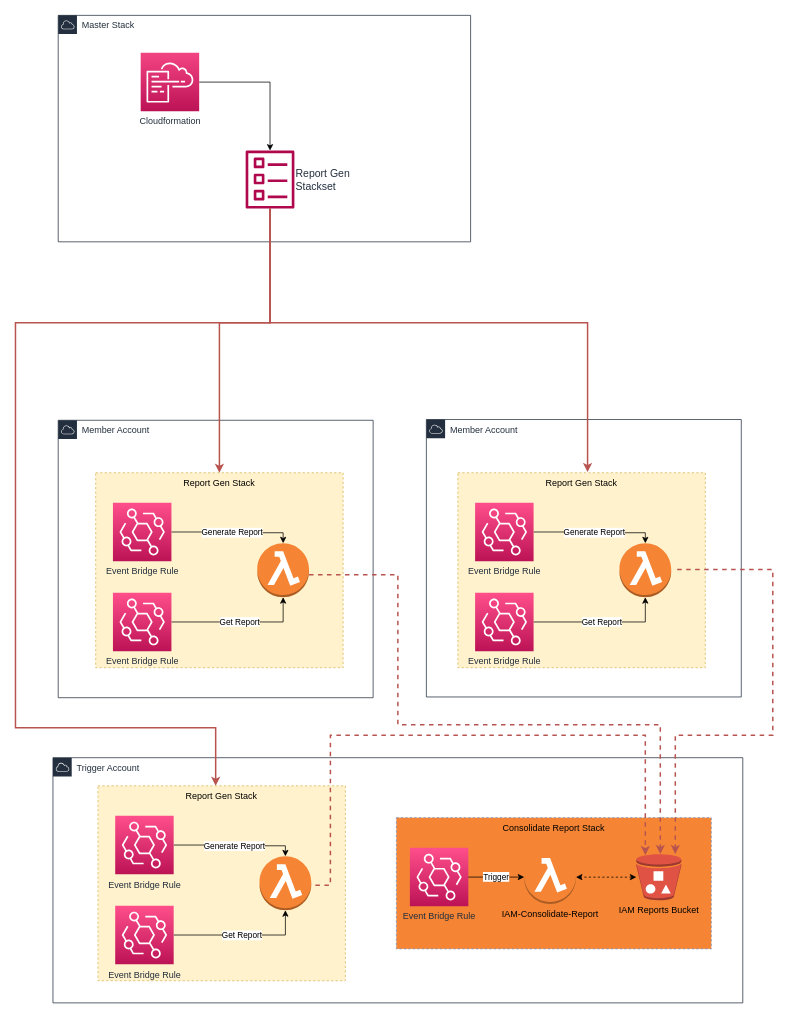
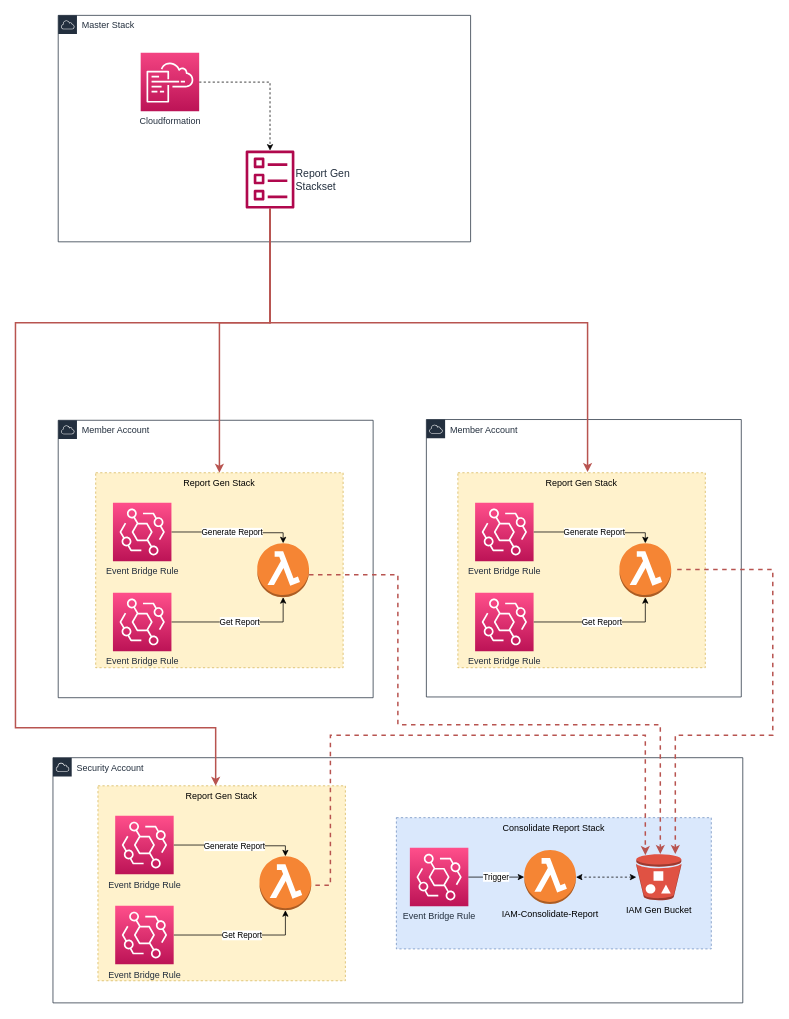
  <mxCell id="0" />
  <mxCell id="1" parent="0" />
  <mxCell id="2" value="Member Account" style="points=[[0,0],[0.25,0],[0.5,0],[0.75,0],[1,0],[1,0.25],[1,0.5],[1,0.75],[1,1],[0.75,1],[0.5,1],[0.25,1],[0,1],[0,0.75],[0,0.5],[0,0.25]];outlineConnect=0;gradientColor=none;html=1;whiteSpace=wrap;fontSize=12;fontStyle=0;container=1;pointerEvents=0;collapsible=0;recursiveResize=0;shape=mxgraph.aws4.group;grIcon=mxgraph.aws4.group_aws_cloud;strokeColor=#232F3E;fillColor=none;verticalAlign=top;align=left;spacingLeft=30;fontColor=#232F3E;dashed=0;" vertex="1" parent="1"><mxGeometry x="77" y="560" width="420" height="370" as="geometry" /></mxCell>
  <mxCell id="3" value="" style="group" vertex="1" connectable="0" parent="2"><mxGeometry x="50" y="70" width="330" height="260" as="geometry" /></mxCell>
  <mxCell id="4" value="Report Gen Stack" style="fillColor=#fff2cc;strokeColor=#d6b656;dashed=1;verticalAlign=top;fontStyle=0;" vertex="1" parent="3"><mxGeometry width="330" height="260" as="geometry" /></mxCell>
  <mxCell id="5" value="" style="outlineConnect=0;dashed=0;verticalLabelPosition=bottom;verticalAlign=top;align=center;html=1;shape=mxgraph.aws3.lambda_function;fillColor=#F58534;gradientColor=none;" vertex="1" parent="3"><mxGeometry x="215.5" y="94" width="69" height="72" as="geometry" /></mxCell>
  <mxCell id="6" value="Generate Report" style="edgeStyle=orthogonalEdgeStyle;rounded=0;orthogonalLoop=1;jettySize=auto;html=1;entryX=0.5;entryY=0;entryDx=0;entryDy=0;entryPerimeter=0;" edge="1" parent="3" source="7" target="5"><mxGeometry relative="1" as="geometry"><Array as="points"><mxPoint x="158" y="79" /><mxPoint x="250" y="80" /></Array></mxGeometry></mxCell>
  <mxCell id="7" value="Event Bridge Rule" style="sketch=0;points=[[0,0,0],[0.25,0,0],[0.5,0,0],[0.75,0,0],[1,0,0],[0,1,0],[0.25,1,0],[0.5,1,0],[0.75,1,0],[1,1,0],[0,0.25,0],[0,0.5,0],[0,0.75,0],[1,0.25,0],[1,0.5,0],[1,0.75,0]];outlineConnect=0;fontColor=#232F3E;gradientColor=#FF4F8B;gradientDirection=north;fillColor=#BC1356;strokeColor=#ffffff;dashed=0;verticalLabelPosition=bottom;verticalAlign=top;align=center;html=1;fontSize=12;fontStyle=0;aspect=fixed;shape=mxgraph.aws4.resourceIcon;resIcon=mxgraph.aws4.eventbridge;" vertex="1" parent="3"><mxGeometry x="23" y="40" width="78" height="78" as="geometry" /></mxCell>
  <mxCell id="8" value="Get Report" style="edgeStyle=orthogonalEdgeStyle;rounded=0;orthogonalLoop=1;jettySize=auto;html=1;entryX=0.5;entryY=1;entryDx=0;entryDy=0;entryPerimeter=0;fontSize=11;startArrow=none;startFill=0;strokeWidth=1;" edge="1" parent="3" source="9" target="5"><mxGeometry relative="1" as="geometry" /></mxCell>
  <mxCell id="9" value="Event Bridge Rule" style="sketch=0;points=[[0,0,0],[0.25,0,0],[0.5,0,0],[0.75,0,0],[1,0,0],[0,1,0],[0.25,1,0],[0.5,1,0],[0.75,1,0],[1,1,0],[0,0.25,0],[0,0.5,0],[0,0.75,0],[1,0.25,0],[1,0.5,0],[1,0.75,0]];outlineConnect=0;fontColor=#232F3E;gradientColor=#FF4F8B;gradientDirection=north;fillColor=#BC1356;strokeColor=#ffffff;dashed=0;verticalLabelPosition=bottom;verticalAlign=top;align=center;html=1;fontSize=12;fontStyle=0;aspect=fixed;shape=mxgraph.aws4.resourceIcon;resIcon=mxgraph.aws4.eventbridge;" vertex="1" parent="3"><mxGeometry x="23" y="160" width="78" height="78" as="geometry" /></mxCell>
- <mxCell id="10" value="Trigger Account" style="points=[[0,0],[0.25,0],[0.5,0],[0.75,0],[1,0],[1,0.25],[1,0.5],[1,0.75],[1,1],[0.75,1],[0.5,1],[0.25,1],[0,1],[0,0.75],[0,0.5],[0,0.25]];outlineConnect=0;gradientColor=none;html=1;whiteSpace=wrap;fontSize=12;fontStyle=0;container=1;pointerEvents=0;collapsible=0;recursiveResize=0;shape=mxgraph.aws4.group;grIcon=mxgraph.aws4.group_aws_cloud;strokeColor=#232F3E;fillColor=none;verticalAlign=top;align=left;spacingLeft=30;fontColor=#232F3E;dashed=0;" vertex="1" parent="1"><mxGeometry x="70" y="1010" width="920" height="327" as="geometry" /></mxCell>
+ <mxCell id="10" value="Security Account" style="points=[[0,0],[0.25,0],[0.5,0],[0.75,0],[1,0],[1,0.25],[1,0.5],[1,0.75],[1,1],[0.75,1],[0.5,1],[0.25,1],[0,1],[0,0.75],[0,0.5],[0,0.25]];outlineConnect=0;gradientColor=none;html=1;whiteSpace=wrap;fontSize=12;fontStyle=0;container=1;pointerEvents=0;collapsible=0;recursiveResize=0;shape=mxgraph.aws4.group;grIcon=mxgraph.aws4.group_aws_cloud;strokeColor=#232F3E;fillColor=none;verticalAlign=top;align=left;spacingLeft=30;fontColor=#232F3E;dashed=0;" vertex="1" parent="1"><mxGeometry x="70" y="1010" width="920" height="327" as="geometry" /></mxCell>
  <mxCell id="11" value="" style="group;fontStyle=1" vertex="1" connectable="0" parent="10"><mxGeometry x="60" y="37.5" width="330" height="260" as="geometry" /></mxCell>
  <mxCell id="12" value="Report Gen Stack" style="fillColor=#fff2cc;strokeColor=#d6b656;dashed=1;verticalAlign=top;fontStyle=0;" vertex="1" parent="11"><mxGeometry width="330" height="260" as="geometry" /></mxCell>
  <mxCell id="13" value="" style="outlineConnect=0;dashed=0;verticalLabelPosition=bottom;verticalAlign=top;align=center;html=1;shape=mxgraph.aws3.lambda_function;fillColor=#F58534;gradientColor=none;" vertex="1" parent="11"><mxGeometry x="215.5" y="94" width="69" height="72" as="geometry" /></mxCell>
  <mxCell id="14" value="Generate Report" style="edgeStyle=orthogonalEdgeStyle;rounded=0;orthogonalLoop=1;jettySize=auto;html=1;entryX=0.5;entryY=0;entryDx=0;entryDy=0;entryPerimeter=0;" edge="1" parent="11" source="15" target="13"><mxGeometry relative="1" as="geometry"><Array as="points"><mxPoint x="158" y="79" /><mxPoint x="250" y="80" /></Array></mxGeometry></mxCell>
  <mxCell id="15" value="Event Bridge Rule" style="sketch=0;points=[[0,0,0],[0.25,0,0],[0.5,0,0],[0.75,0,0],[1,0,0],[0,1,0],[0.25,1,0],[0.5,1,0],[0.75,1,0],[1,1,0],[0,0.25,0],[0,0.5,0],[0,0.75,0],[1,0.25,0],[1,0.5,0],[1,0.75,0]];outlineConnect=0;fontColor=#232F3E;gradientColor=#FF4F8B;gradientDirection=north;fillColor=#BC1356;strokeColor=#ffffff;dashed=0;verticalLabelPosition=bottom;verticalAlign=top;align=center;html=1;fontSize=12;fontStyle=0;aspect=fixed;shape=mxgraph.aws4.resourceIcon;resIcon=mxgraph.aws4.eventbridge;" vertex="1" parent="11"><mxGeometry x="23" y="40" width="78" height="78" as="geometry" /></mxCell>
  <mxCell id="16" value="Get Report" style="edgeStyle=orthogonalEdgeStyle;rounded=0;orthogonalLoop=1;jettySize=auto;html=1;entryX=0.5;entryY=1;entryDx=0;entryDy=0;entryPerimeter=0;fontSize=11;startArrow=none;startFill=0;strokeWidth=1;" edge="1" parent="11" source="17" target="13"><mxGeometry relative="1" as="geometry" /></mxCell>
  <mxCell id="17" value="Event Bridge Rule" style="sketch=0;points=[[0,0,0],[0.25,0,0],[0.5,0,0],[0.75,0,0],[1,0,0],[0,1,0],[0.25,1,0],[0.5,1,0],[0.75,1,0],[1,1,0],[0,0.25,0],[0,0.5,0],[0,0.75,0],[1,0.25,0],[1,0.5,0],[1,0.75,0]];outlineConnect=0;fontColor=#232F3E;gradientColor=#FF4F8B;gradientDirection=north;fillColor=#BC1356;strokeColor=#ffffff;dashed=0;verticalLabelPosition=bottom;verticalAlign=top;align=center;html=1;fontSize=12;fontStyle=0;aspect=fixed;shape=mxgraph.aws4.resourceIcon;resIcon=mxgraph.aws4.eventbridge;" vertex="1" parent="11"><mxGeometry x="23" y="160" width="78" height="78" as="geometry" /></mxCell>
  <mxCell id="18" value="" style="group" vertex="1" connectable="0" parent="10"><mxGeometry x="458" y="80" width="420" height="175" as="geometry" /></mxCell>
- <mxCell id="19" value="Consolidate Report Stack" style="fillColor=#f58534;strokeColor=#6c8ebf;dashed=1;verticalAlign=top;fontStyle=0;" vertex="1" parent="18"><mxGeometry width="420" height="175" as="geometry" /></mxCell>
- <mxCell id="20" value="IAM Reports Bucket" style="outlineConnect=0;dashed=0;verticalLabelPosition=bottom;verticalAlign=top;align=center;html=1;shape=mxgraph.aws3.bucket_with_objects;fillColor=#E05243;gradientColor=none;" vertex="1" parent="18"><mxGeometry x="320" y="48.5" width="60" height="61.5" as="geometry" /></mxCell>
+ <mxCell id="19" value="Consolidate Report Stack" style="fillColor=#dae8fc;strokeColor=#6c8ebf;dashed=1;verticalAlign=top;fontStyle=0;" vertex="1" parent="18"><mxGeometry width="420" height="175" as="geometry" /></mxCell>
+ <mxCell id="20" value="IAM Gen Bucket" style="outlineConnect=0;dashed=0;verticalLabelPosition=bottom;verticalAlign=top;align=center;html=1;shape=mxgraph.aws3.bucket_with_objects;fillColor=#E05243;gradientColor=none;" vertex="1" parent="18"><mxGeometry x="320" y="48.5" width="60" height="61.5" as="geometry" /></mxCell>
  <mxCell id="21" value="IAM-Consolidate-Report" style="outlineConnect=0;dashed=0;verticalLabelPosition=bottom;verticalAlign=top;align=center;html=1;shape=mxgraph.aws3.lambda_function;fillColor=#F58534;gradientColor=none;" vertex="1" parent="18"><mxGeometry x="170.5" y="43.25" width="69" height="72" as="geometry" /></mxCell>
  <mxCell id="22" value="Event Bridge Rule" style="sketch=0;points=[[0,0,0],[0.25,0,0],[0.5,0,0],[0.75,0,0],[1,0,0],[0,1,0],[0.25,1,0],[0.5,1,0],[0.75,1,0],[1,1,0],[0,0.25,0],[0,0.5,0],[0,0.75,0],[1,0.25,0],[1,0.5,0],[1,0.75,0]];outlineConnect=0;fontColor=#232F3E;gradientColor=#FF4F8B;gradientDirection=north;fillColor=#BC1356;strokeColor=#ffffff;dashed=0;verticalLabelPosition=bottom;verticalAlign=top;align=center;html=1;fontSize=12;fontStyle=0;aspect=fixed;shape=mxgraph.aws4.resourceIcon;resIcon=mxgraph.aws4.eventbridge;" vertex="1" parent="18"><mxGeometry x="18" y="40.25" width="78" height="78" as="geometry" /></mxCell>
  <mxCell id="23" style="edgeStyle=orthogonalEdgeStyle;rounded=0;orthogonalLoop=1;jettySize=auto;html=1;startArrow=classic;startFill=1;dashed=1;" edge="1" parent="18" source="20" target="21"><mxGeometry relative="1" as="geometry" /></mxCell>
  <mxCell id="24" value="Trigger" style="edgeStyle=orthogonalEdgeStyle;rounded=0;orthogonalLoop=1;jettySize=auto;html=1;entryX=0;entryY=0.5;entryDx=0;entryDy=0;entryPerimeter=0;" edge="1" parent="18" source="22" target="21"><mxGeometry relative="1" as="geometry" /></mxCell>
  <mxCell id="25" style="edgeStyle=orthogonalEdgeStyle;rounded=0;orthogonalLoop=1;jettySize=auto;html=1;dashed=1;startArrow=none;startFill=0;fillColor=#f8cecc;strokeColor=#b85450;strokeWidth=2;" edge="1" parent="10"><mxGeometry relative="1" as="geometry"><mxPoint x="350" y="170" as="sourcePoint" /><mxPoint x="790" y="130" as="targetPoint" /><Array as="points"><mxPoint x="370" y="170" /><mxPoint x="370" y="-30" /><mxPoint x="790" y="-30" /></Array></mxGeometry></mxCell>
  <mxCell id="26" value="Member Account" style="points=[[0,0],[0.25,0],[0.5,0],[0.75,0],[1,0],[1,0.25],[1,0.5],[1,0.75],[1,1],[0.75,1],[0.5,1],[0.25,1],[0,1],[0,0.75],[0,0.5],[0,0.25]];outlineConnect=0;gradientColor=none;html=1;whiteSpace=wrap;fontSize=12;fontStyle=0;container=1;pointerEvents=0;collapsible=0;recursiveResize=0;shape=mxgraph.aws4.group;grIcon=mxgraph.aws4.group_aws_cloud;strokeColor=#232F3E;fillColor=none;verticalAlign=top;align=left;spacingLeft=30;fontColor=#232F3E;dashed=0;" vertex="1" parent="1"><mxGeometry x="568" y="559" width="420" height="370" as="geometry" /></mxCell>
  <mxCell id="27" value="" style="group" vertex="1" connectable="0" parent="26"><mxGeometry x="42" y="71" width="330" height="260" as="geometry" /></mxCell>
  <mxCell id="28" value="Report Gen Stack" style="fillColor=#fff2cc;strokeColor=#d6b656;dashed=1;verticalAlign=top;fontStyle=0;" vertex="1" parent="27"><mxGeometry width="330" height="260" as="geometry" /></mxCell>
  <mxCell id="29" value="" style="outlineConnect=0;dashed=0;verticalLabelPosition=bottom;verticalAlign=top;align=center;html=1;shape=mxgraph.aws3.lambda_function;fillColor=#F58534;gradientColor=none;" vertex="1" parent="27"><mxGeometry x="215.5" y="94" width="69" height="72" as="geometry" /></mxCell>
  <mxCell id="30" value="Generate Report" style="edgeStyle=orthogonalEdgeStyle;rounded=0;orthogonalLoop=1;jettySize=auto;html=1;entryX=0.5;entryY=0;entryDx=0;entryDy=0;entryPerimeter=0;" edge="1" parent="27" source="31" target="29"><mxGeometry relative="1" as="geometry"><Array as="points"><mxPoint x="158" y="79" /><mxPoint x="250" y="80" /></Array></mxGeometry></mxCell>
  <mxCell id="31" value="Event Bridge Rule" style="sketch=0;points=[[0,0,0],[0.25,0,0],[0.5,0,0],[0.75,0,0],[1,0,0],[0,1,0],[0.25,1,0],[0.5,1,0],[0.75,1,0],[1,1,0],[0,0.25,0],[0,0.5,0],[0,0.75,0],[1,0.25,0],[1,0.5,0],[1,0.75,0]];outlineConnect=0;fontColor=#232F3E;gradientColor=#FF4F8B;gradientDirection=north;fillColor=#BC1356;strokeColor=#ffffff;dashed=0;verticalLabelPosition=bottom;verticalAlign=top;align=center;html=1;fontSize=12;fontStyle=0;aspect=fixed;shape=mxgraph.aws4.resourceIcon;resIcon=mxgraph.aws4.eventbridge;" vertex="1" parent="27"><mxGeometry x="23" y="40" width="78" height="78" as="geometry" /></mxCell>
  <mxCell id="32" value="Get Report" style="edgeStyle=orthogonalEdgeStyle;rounded=0;orthogonalLoop=1;jettySize=auto;html=1;entryX=0.5;entryY=1;entryDx=0;entryDy=0;entryPerimeter=0;fontSize=11;startArrow=none;startFill=0;strokeWidth=1;" edge="1" parent="27" source="33" target="29"><mxGeometry relative="1" as="geometry" /></mxCell>
  <mxCell id="33" value="Event Bridge Rule" style="sketch=0;points=[[0,0,0],[0.25,0,0],[0.5,0,0],[0.75,0,0],[1,0,0],[0,1,0],[0.25,1,0],[0.5,1,0],[0.75,1,0],[1,1,0],[0,0.25,0],[0,0.5,0],[0,0.75,0],[1,0.25,0],[1,0.5,0],[1,0.75,0]];outlineConnect=0;fontColor=#232F3E;gradientColor=#FF4F8B;gradientDirection=north;fillColor=#BC1356;strokeColor=#ffffff;dashed=0;verticalLabelPosition=bottom;verticalAlign=top;align=center;html=1;fontSize=12;fontStyle=0;aspect=fixed;shape=mxgraph.aws4.resourceIcon;resIcon=mxgraph.aws4.eventbridge;" vertex="1" parent="27"><mxGeometry x="23" y="160" width="78" height="78" as="geometry" /></mxCell>
  <mxCell id="34" value="Master Stack" style="points=[[0,0],[0.25,0],[0.5,0],[0.75,0],[1,0],[1,0.25],[1,0.5],[1,0.75],[1,1],[0.75,1],[0.5,1],[0.25,1],[0,1],[0,0.75],[0,0.5],[0,0.25]];outlineConnect=0;gradientColor=none;html=1;whiteSpace=wrap;fontSize=12;fontStyle=0;container=1;pointerEvents=0;collapsible=0;recursiveResize=0;shape=mxgraph.aws4.group;grIcon=mxgraph.aws4.group_aws_cloud;strokeColor=#232F3E;fillColor=none;verticalAlign=top;align=left;spacingLeft=30;fontColor=#232F3E;dashed=0;" vertex="1" parent="1"><mxGeometry x="77" y="20" width="550" height="302" as="geometry" /></mxCell>
- <mxCell id="35" style="edgeStyle=orthogonalEdgeStyle;rounded=0;orthogonalLoop=1;jettySize=auto;html=1;startArrow=none;startFill=0;" edge="1" parent="34" source="36" target="37"><mxGeometry relative="1" as="geometry" /></mxCell>
+ <mxCell id="35" style="edgeStyle=orthogonalEdgeStyle;rounded=0;orthogonalLoop=1;jettySize=auto;html=1;startArrow=none;startFill=0;dashed=1;" edge="1" parent="34" source="36" target="37"><mxGeometry relative="1" as="geometry" /></mxCell>
  <mxCell id="36" value="Cloudformation" style="sketch=0;points=[[0,0,0],[0.25,0,0],[0.5,0,0],[0.75,0,0],[1,0,0],[0,1,0],[0.25,1,0],[0.5,1,0],[0.75,1,0],[1,1,0],[0,0.25,0],[0,0.5,0],[0,0.75,0],[1,0.25,0],[1,0.5,0],[1,0.75,0]];points=[[0,0,0],[0.25,0,0],[0.5,0,0],[0.75,0,0],[1,0,0],[0,1,0],[0.25,1,0],[0.5,1,0],[0.75,1,0],[1,1,0],[0,0.25,0],[0,0.5,0],[0,0.75,0],[1,0.25,0],[1,0.5,0],[1,0.75,0]];outlineConnect=0;fontColor=#232F3E;gradientColor=#F34482;gradientDirection=north;fillColor=#BC1356;strokeColor=#ffffff;dashed=0;verticalLabelPosition=bottom;verticalAlign=top;align=center;html=1;fontSize=12;fontStyle=0;aspect=fixed;shape=mxgraph.aws4.resourceIcon;resIcon=mxgraph.aws4.cloudformation;" vertex="1" parent="34"><mxGeometry x="110" y="50" width="78" height="78" as="geometry" /></mxCell>
  <mxCell id="37" value="Report Gen&lt;br style=&quot;font-size: 14px;&quot;&gt;Stackset" style="sketch=0;outlineConnect=0;fontColor=#232F3E;gradientColor=none;fillColor=#B0084D;strokeColor=none;dashed=0;verticalLabelPosition=middle;verticalAlign=middle;align=left;html=1;fontSize=14;fontStyle=0;aspect=fixed;pointerEvents=1;shape=mxgraph.aws4.template;labelBackgroundColor=default;labelPosition=right;" vertex="1" parent="34"><mxGeometry x="250" y="180" width="65" height="78" as="geometry" /></mxCell>
  <mxCell id="38" style="edgeStyle=orthogonalEdgeStyle;rounded=0;orthogonalLoop=1;jettySize=auto;html=1;startArrow=none;startFill=0;fillColor=#f8cecc;strokeColor=#b85450;strokeWidth=2;" edge="1" parent="1" source="37" target="4"><mxGeometry relative="1" as="geometry"><Array as="points"><mxPoint x="360" y="430" /><mxPoint x="292" y="430" /></Array></mxGeometry></mxCell>
  <mxCell id="39" style="edgeStyle=orthogonalEdgeStyle;rounded=0;orthogonalLoop=1;jettySize=auto;html=1;startArrow=none;startFill=0;fillColor=#f8cecc;strokeColor=#b85450;strokeWidth=2;" edge="1" parent="1" source="37"><mxGeometry relative="1" as="geometry"><mxPoint x="783" y="629" as="targetPoint" /><Array as="points"><mxPoint x="360" y="430" /><mxPoint x="783" y="430" /></Array></mxGeometry></mxCell>
  <mxCell id="40" style="edgeStyle=orthogonalEdgeStyle;rounded=0;orthogonalLoop=1;jettySize=auto;html=1;startArrow=none;startFill=0;dashed=1;fillColor=#f8cecc;strokeColor=#b85450;strokeWidth=2;" edge="1" parent="1" target="20"><mxGeometry relative="1" as="geometry"><mxPoint x="902.5" y="759" as="sourcePoint" /><Array as="points"><mxPoint x="1030" y="759" /><mxPoint x="1030" y="980" /><mxPoint x="900" y="980" /></Array></mxGeometry></mxCell>
  <mxCell id="41" style="edgeStyle=orthogonalEdgeStyle;rounded=0;orthogonalLoop=1;jettySize=auto;html=1;dashed=1;startArrow=none;startFill=0;fillColor=#f8cecc;strokeColor=#b85450;strokeWidth=2;" edge="1" parent="1" target="20"><mxGeometry relative="1" as="geometry"><mxPoint x="411.5" y="766" as="sourcePoint" /><mxPoint x="878" y="1144.5" as="targetPoint" /><Array as="points"><mxPoint x="530" y="766" /><mxPoint x="530" y="966" /><mxPoint x="880" y="966" /></Array></mxGeometry></mxCell>
  <mxCell id="42" style="edgeStyle=orthogonalEdgeStyle;rounded=0;orthogonalLoop=1;jettySize=auto;html=1;entryX=0.5;entryY=0;entryDx=0;entryDy=0;startArrow=none;startFill=0;fillColor=#f8cecc;strokeColor=#b85450;strokeWidth=2;" edge="1" parent="1" source="37"><mxGeometry relative="1" as="geometry"><mxPoint x="287" y="1047.5" as="targetPoint" /><Array as="points"><mxPoint x="360" y="430" /><mxPoint x="20" y="430" /><mxPoint x="20" y="970" /><mxPoint x="287" y="970" /></Array></mxGeometry></mxCell>
